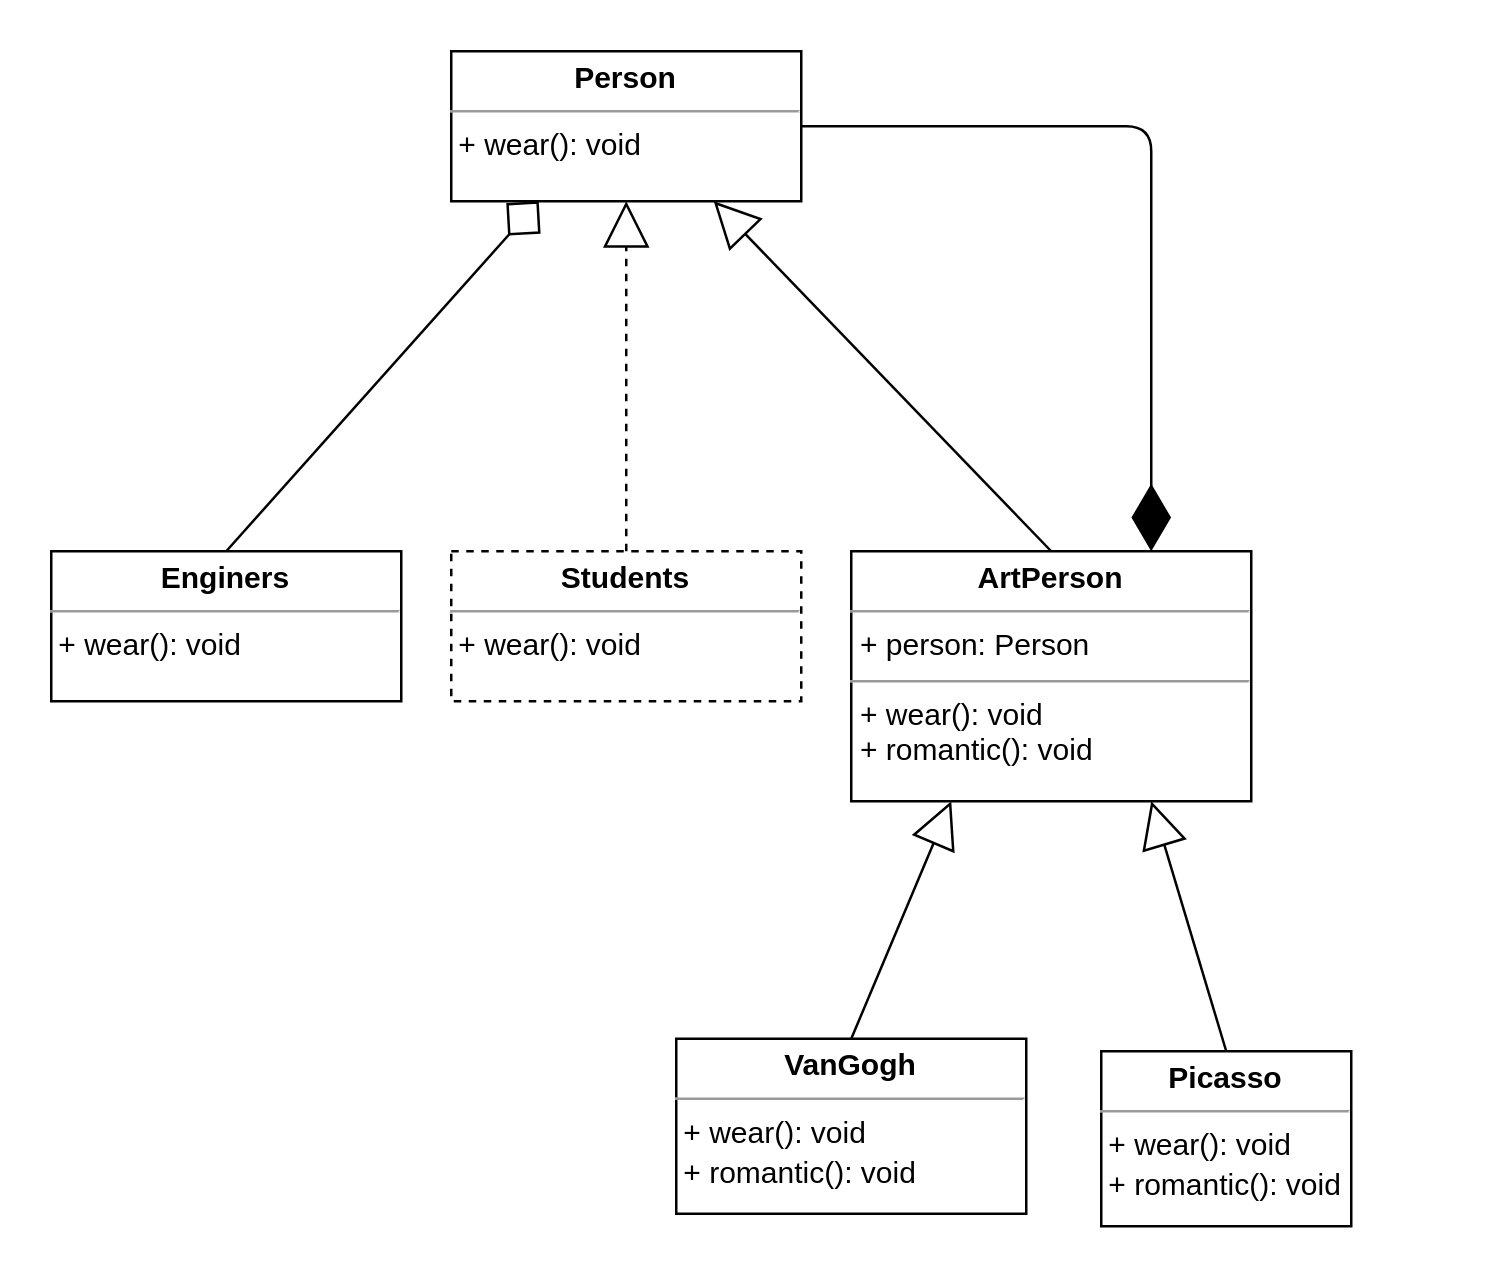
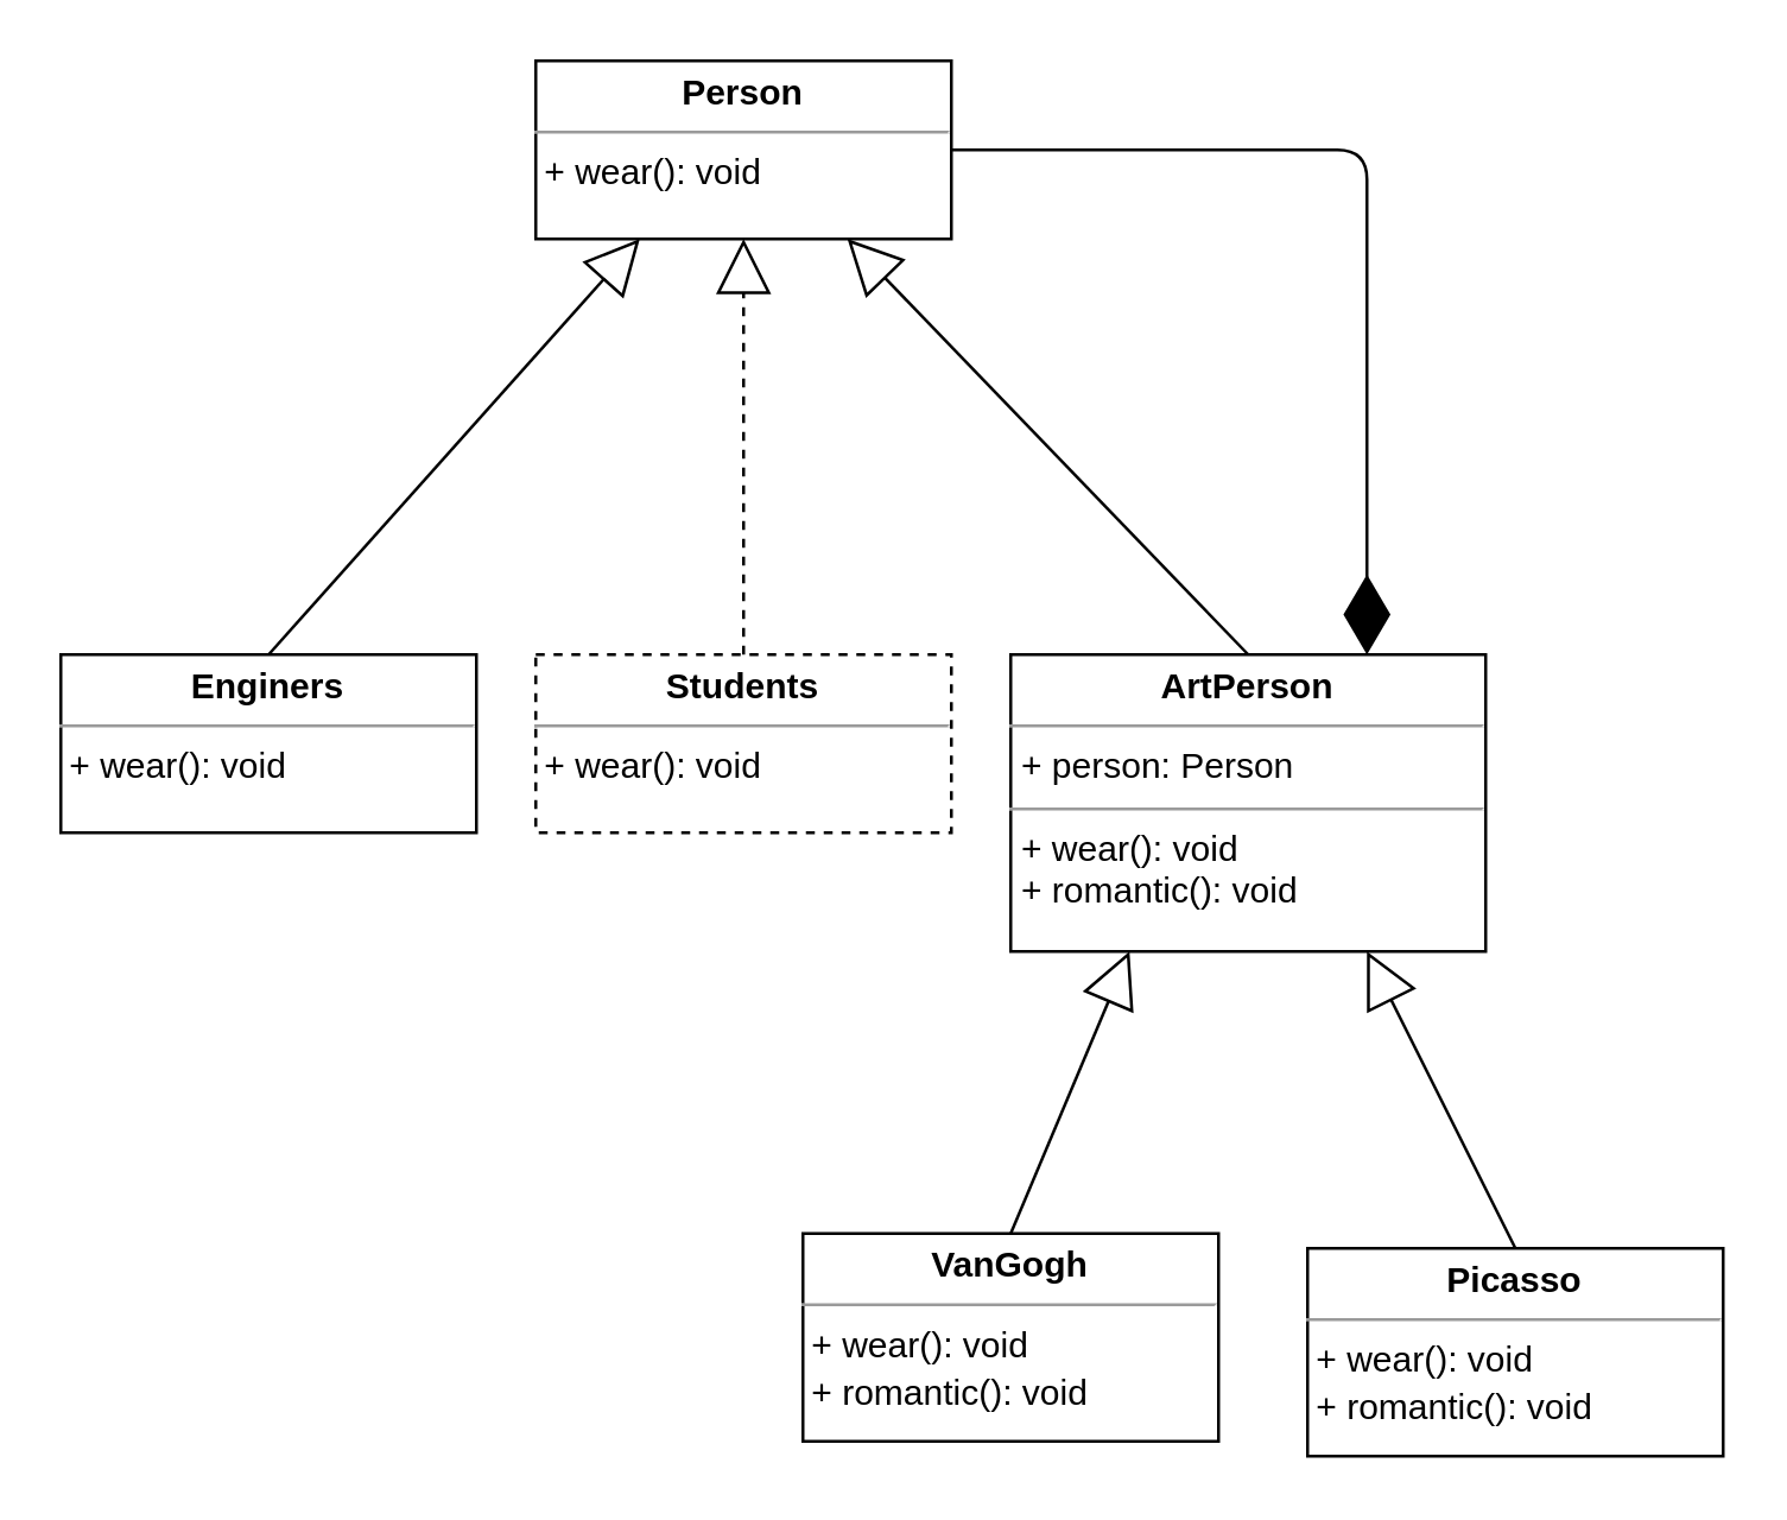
  <mxCell id="0" />
  <mxCell id="1" parent="0" />
  <mxCell id="2" value="&lt;p style=&quot;margin: 0px ; margin-top: 4px ; text-align: center&quot;&gt;&lt;b&gt;Person&lt;/b&gt;&lt;br&gt;&lt;/p&gt;&lt;hr size=&quot;1&quot;&gt;&lt;div style=&quot;height: 2px&quot;&gt;&amp;nbsp;+ wear(): void&lt;/div&gt;" style="verticalAlign=top;align=left;overflow=fill;fontSize=12;fontFamily=Helvetica;html=1;" vertex="1" parent="1"><mxGeometry x="180" y="20" width="140" height="60" as="geometry" /></mxCell>
  <mxCell id="3" value="&lt;p style=&quot;margin: 0px ; margin-top: 4px ; text-align: center&quot;&gt;&lt;b&gt;Enginers&lt;/b&gt;&lt;br&gt;&lt;/p&gt;&lt;hr size=&quot;1&quot;&gt;&lt;div style=&quot;height: 2px&quot;&gt;&amp;nbsp;+ wear(): void&lt;/div&gt;" style="verticalAlign=top;align=left;overflow=fill;fontSize=12;fontFamily=Helvetica;html=1;" vertex="1" parent="1"><mxGeometry x="20" y="220" width="140" height="60" as="geometry" /></mxCell>
  <mxCell id="4" value="&lt;p style=&quot;margin: 0px ; margin-top: 4px ; text-align: center&quot;&gt;&lt;b&gt;Students&lt;/b&gt;&lt;br&gt;&lt;/p&gt;&lt;hr size=&quot;1&quot;&gt;&lt;div style=&quot;height: 2px&quot;&gt;&amp;nbsp;+ wear(): void&lt;/div&gt;" style="verticalAlign=top;align=left;overflow=fill;fontSize=12;fontFamily=Helvetica;html=1;dashed=1;" vertex="1" parent="1"><mxGeometry x="180" y="220" width="140" height="60" as="geometry" /></mxCell>
  <mxCell id="5" value="&lt;p style=&quot;margin: 0px ; margin-top: 4px ; text-align: center&quot;&gt;&lt;b&gt;ArtPerson&lt;/b&gt;&lt;/p&gt;&lt;hr size=&quot;1&quot;&gt;&lt;p style=&quot;margin: 0px ; margin-left: 4px&quot;&gt;+ person: Person&lt;/p&gt;&lt;hr size=&quot;1&quot;&gt;&lt;p style=&quot;margin: 0px ; margin-left: 4px&quot;&gt;+ wear(): void&lt;/p&gt;&lt;p style=&quot;margin: 0px ; margin-left: 4px&quot;&gt;+ romantic(): void&lt;br&gt;&lt;/p&gt;" style="verticalAlign=top;align=left;overflow=fill;fontSize=12;fontFamily=Helvetica;html=1;" vertex="1" parent="1"><mxGeometry x="340" y="220" width="160" height="100" as="geometry" /></mxCell>
- <mxCell id="6" value="" style="endArrow=diamond;endSize=16;endFill=0;html=1;entryX=0.25;entryY=1;entryDx=0;entryDy=0;exitX=0.5;exitY=0;exitDx=0;exitDy=0;" edge="1" parent="1" source="3" target="2"><mxGeometry width="160" relative="1" as="geometry"><mxPoint x="90" y="320" as="sourcePoint" /><mxPoint x="250" y="320" as="targetPoint" /></mxGeometry></mxCell>
+ <mxCell id="6" value="" style="endArrow=block;endSize=16;endFill=0;html=1;entryX=0.25;entryY=1;entryDx=0;entryDy=0;exitX=0.5;exitY=0;exitDx=0;exitDy=0;" edge="1" parent="1" source="3" target="2"><mxGeometry width="160" relative="1" as="geometry"><mxPoint x="90" y="320" as="sourcePoint" /><mxPoint x="250" y="320" as="targetPoint" /></mxGeometry></mxCell>
  <mxCell id="7" value="" style="endArrow=block;endSize=16;endFill=0;html=1;entryX=0.5;entryY=1;entryDx=0;entryDy=0;exitX=0.5;exitY=0;exitDx=0;exitDy=0;dashed=1;" edge="1" parent="1" source="4" target="2"><mxGeometry width="160" relative="1" as="geometry"><mxPoint x="100" y="230" as="sourcePoint" /><mxPoint x="225" y="130" as="targetPoint" /></mxGeometry></mxCell>
  <mxCell id="8" value="" style="endArrow=block;endSize=16;endFill=0;html=1;entryX=0.75;entryY=1;entryDx=0;entryDy=0;exitX=0.5;exitY=0;exitDx=0;exitDy=0;" edge="1" parent="1" source="5" target="2"><mxGeometry width="160" relative="1" as="geometry"><mxPoint x="110" y="240" as="sourcePoint" /><mxPoint x="235" y="140" as="targetPoint" /></mxGeometry></mxCell>
  <mxCell id="9" value="" style="endArrow=diamondThin;endFill=1;endSize=24;html=1;entryX=0.75;entryY=0;entryDx=0;entryDy=0;exitX=1;exitY=0.5;exitDx=0;exitDy=0;" edge="1" parent="1" source="2" target="5"><mxGeometry width="160" relative="1" as="geometry"><mxPoint x="420" y="90" as="sourcePoint" /><mxPoint x="580" y="90" as="targetPoint" /><Array as="points"><mxPoint x="460" y="50" /></Array></mxGeometry></mxCell>
  <mxCell id="10" value="&lt;p style=&quot;margin: 0px ; margin-top: 4px ; text-align: center&quot;&gt;&lt;b&gt;VanGogh&lt;/b&gt;&lt;br&gt;&lt;/p&gt;&lt;hr size=&quot;1&quot;&gt;&lt;div style=&quot;height: 2px&quot;&gt;&amp;nbsp;+ wear(): void&lt;/div&gt;&lt;div style=&quot;height: 2px&quot;&gt;&lt;br&gt;&lt;/div&gt;&lt;div style=&quot;height: 2px&quot;&gt;&lt;br&gt;&lt;/div&gt;&lt;div style=&quot;height: 2px&quot;&gt;&lt;br&gt;&lt;/div&gt;&lt;div style=&quot;height: 2px&quot;&gt;&lt;br&gt;&lt;/div&gt;&lt;div style=&quot;height: 2px&quot;&gt;&lt;br&gt;&lt;/div&gt;&lt;div style=&quot;height: 2px&quot;&gt;&lt;br&gt;&lt;/div&gt;&lt;div style=&quot;height: 2px&quot;&gt;&lt;br&gt;&lt;/div&gt;&lt;div style=&quot;height: 2px&quot;&gt;&lt;span&gt;&amp;nbsp;+ romantic(): void&lt;/span&gt;&lt;br&gt;&lt;/div&gt;" style="verticalAlign=top;align=left;overflow=fill;fontSize=12;fontFamily=Helvetica;html=1;" vertex="1" parent="1"><mxGeometry x="270" y="415" width="140" height="70" as="geometry" /></mxCell>
- <mxCell id="11" value="&lt;p style=&quot;margin: 0px ; margin-top: 4px ; text-align: center&quot;&gt;&lt;b&gt;Picasso&lt;/b&gt;&lt;br&gt;&lt;/p&gt;&lt;hr size=&quot;1&quot;&gt;&lt;div style=&quot;height: 2px&quot;&gt;&amp;nbsp;+ wear(): void&lt;/div&gt;&lt;div style=&quot;height: 2px&quot;&gt;&lt;br&gt;&lt;/div&gt;&lt;div style=&quot;height: 2px&quot;&gt;&lt;br&gt;&lt;/div&gt;&lt;div style=&quot;height: 2px&quot;&gt;&lt;br&gt;&lt;/div&gt;&lt;div style=&quot;height: 2px&quot;&gt;&lt;br&gt;&lt;/div&gt;&lt;div style=&quot;height: 2px&quot;&gt;&lt;br&gt;&lt;/div&gt;&lt;div style=&quot;height: 2px&quot;&gt;&lt;br&gt;&lt;/div&gt;&lt;div style=&quot;height: 2px&quot;&gt;&lt;br&gt;&lt;/div&gt;&lt;div style=&quot;height: 2px&quot;&gt;&lt;span&gt;&amp;nbsp;+ romantic(): void&lt;/span&gt;&lt;br&gt;&lt;/div&gt;" style="verticalAlign=top;align=left;overflow=fill;fontSize=12;fontFamily=Helvetica;html=1;" vertex="1" parent="1"><mxGeometry x="440" y="420" width="100" height="70" as="geometry" /></mxCell>
+ <mxCell id="11" value="&lt;p style=&quot;margin: 0px ; margin-top: 4px ; text-align: center&quot;&gt;&lt;b&gt;Picasso&lt;/b&gt;&lt;br&gt;&lt;/p&gt;&lt;hr size=&quot;1&quot;&gt;&lt;div style=&quot;height: 2px&quot;&gt;&amp;nbsp;+ wear(): void&lt;/div&gt;&lt;div style=&quot;height: 2px&quot;&gt;&lt;br&gt;&lt;/div&gt;&lt;div style=&quot;height: 2px&quot;&gt;&lt;br&gt;&lt;/div&gt;&lt;div style=&quot;height: 2px&quot;&gt;&lt;br&gt;&lt;/div&gt;&lt;div style=&quot;height: 2px&quot;&gt;&lt;br&gt;&lt;/div&gt;&lt;div style=&quot;height: 2px&quot;&gt;&lt;br&gt;&lt;/div&gt;&lt;div style=&quot;height: 2px&quot;&gt;&lt;br&gt;&lt;/div&gt;&lt;div style=&quot;height: 2px&quot;&gt;&lt;br&gt;&lt;/div&gt;&lt;div style=&quot;height: 2px&quot;&gt;&lt;span&gt;&amp;nbsp;+ romantic(): void&lt;/span&gt;&lt;br&gt;&lt;/div&gt;" style="verticalAlign=top;align=left;overflow=fill;fontSize=12;fontFamily=Helvetica;html=1;" vertex="1" parent="1"><mxGeometry x="440" y="420" width="140" height="70" as="geometry" /></mxCell>
  <mxCell id="12" value="" style="endArrow=block;endSize=16;endFill=0;html=1;entryX=0.25;entryY=1;entryDx=0;entryDy=0;exitX=0.5;exitY=0;exitDx=0;exitDy=0;" edge="1" parent="1" source="10" target="5"><mxGeometry width="160" relative="1" as="geometry"><mxPoint x="329.76" y="410" as="sourcePoint" /><mxPoint x="329.76" y="270" as="targetPoint" /></mxGeometry></mxCell>
  <mxCell id="13" value="" style="endArrow=block;endSize=16;endFill=0;html=1;entryX=0.75;entryY=1;entryDx=0;entryDy=0;exitX=0.5;exitY=0;exitDx=0;exitDy=0;" edge="1" parent="1" source="11" target="5"><mxGeometry width="160" relative="1" as="geometry"><mxPoint x="340" y="430" as="sourcePoint" /><mxPoint x="390" y="330" as="targetPoint" /></mxGeometry></mxCell>
